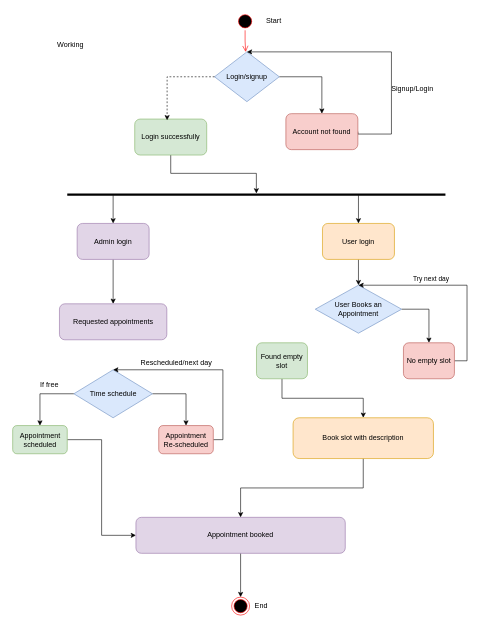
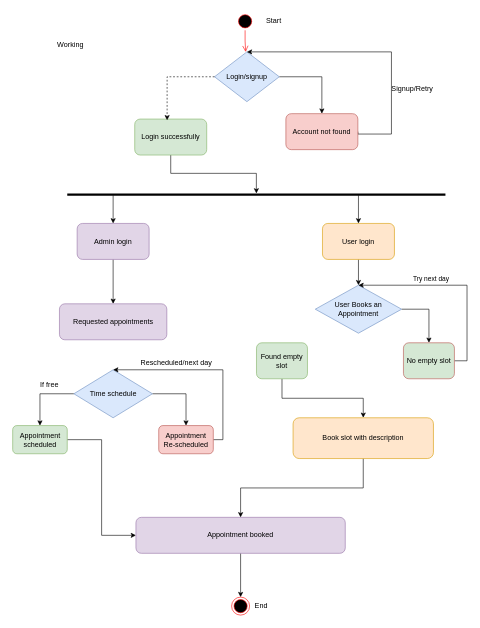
  <mxCell id="0" />
  <mxCell id="1" parent="0" />
  <mxCell id="2" value="" style="ellipse;html=1;shape=startState;fillColor=#000000;strokeColor=#ff0000;" vertex="1" parent="1"><mxGeometry x="393" y="20" width="30" height="30" as="geometry" /></mxCell>
  <mxCell id="3" value="" style="edgeStyle=orthogonalEdgeStyle;html=1;verticalAlign=bottom;endArrow=open;endSize=8;strokeColor=#ff0000;rounded=0;entryX=0.481;entryY=0;entryDx=0;entryDy=0;entryPerimeter=0;" edge="1" source="2" parent="1" target="6"><mxGeometry relative="1" as="geometry"><mxPoint x="408" y="120" as="targetPoint" /></mxGeometry></mxCell>
  <mxCell id="4" value="Start&lt;br&gt;" style="text;html=1;strokeColor=none;fillColor=none;align=center;verticalAlign=middle;whiteSpace=wrap;rounded=0;" vertex="1" parent="1"><mxGeometry x="426" y="20" width="60" height="30" as="geometry" /></mxCell>
  <mxCell id="5" style="edgeStyle=orthogonalEdgeStyle;rounded=0;orthogonalLoop=1;jettySize=auto;html=1;entryX=0.5;entryY=0;entryDx=0;entryDy=0;" edge="1" parent="1" source="6" target="11"><mxGeometry relative="1" as="geometry" /></mxCell>
  <mxCell id="6" value="Login/signup" style="rhombus;whiteSpace=wrap;html=1;fillColor=#dae8fc;strokeColor=#6c8ebf;" vertex="1" parent="1"><mxGeometry x="357" y="86" width="108" height="83" as="geometry" /></mxCell>
  <mxCell id="7" style="edgeStyle=orthogonalEdgeStyle;rounded=0;orthogonalLoop=1;jettySize=auto;html=1;" edge="1" parent="1" source="8" target="13"><mxGeometry relative="1" as="geometry" /></mxCell>
  <mxCell id="8" value="Login successfully" style="rounded=1;whiteSpace=wrap;html=1;fillColor=#d5e8d4;strokeColor=#82b366;" vertex="1" parent="1"><mxGeometry x="224" y="198" width="120" height="60" as="geometry" /></mxCell>
  <mxCell id="9" style="edgeStyle=orthogonalEdgeStyle;rounded=0;orthogonalLoop=1;jettySize=auto;html=1;entryX=0.45;entryY=0.033;entryDx=0;entryDy=0;entryPerimeter=0;dashed=1;" edge="1" parent="1" source="6" target="8"><mxGeometry relative="1" as="geometry" /></mxCell>
  <mxCell id="10" style="edgeStyle=orthogonalEdgeStyle;rounded=0;orthogonalLoop=1;jettySize=auto;html=1;entryX=0.5;entryY=0;entryDx=0;entryDy=0;exitX=1;exitY=0.5;exitDx=0;exitDy=0;" edge="1" parent="1" source="11" target="6"><mxGeometry relative="1" as="geometry"><mxPoint x="651" y="32.5" as="targetPoint" /><mxPoint x="602" y="222.5" as="sourcePoint" /><Array as="points"><mxPoint x="596" y="223" /><mxPoint x="652" y="223" /><mxPoint x="652" y="86" /></Array></mxGeometry></mxCell>
  <mxCell id="11" value="Account not found" style="rounded=1;whiteSpace=wrap;html=1;fillColor=#f8cecc;strokeColor=#b85450;" vertex="1" parent="1"><mxGeometry x="476" y="189" width="120" height="60" as="geometry" /></mxCell>
- <mxCell id="12" value="Signup/Login" style="text;html=1;strokeColor=none;fillColor=none;align=center;verticalAlign=middle;whiteSpace=wrap;rounded=0;" vertex="1" parent="1"><mxGeometry x="657" y="132" width="60" height="30" as="geometry" /></mxCell>
+ <mxCell id="12" value="Signup/Retry" style="text;html=1;strokeColor=none;fillColor=none;align=center;verticalAlign=middle;whiteSpace=wrap;rounded=0;" vertex="1" parent="1"><mxGeometry x="657" y="132" width="60" height="30" as="geometry" /></mxCell>
  <mxCell id="13" value="" style="line;strokeWidth=4;html=1;perimeter=backbonePerimeter;points=[];outlineConnect=0;" vertex="1" parent="1"><mxGeometry x="111.5" y="319" width="630.5" height="10" as="geometry" /></mxCell>
  <mxCell id="14" value="" style="endArrow=classic;html=1;rounded=0;entryX=0.5;entryY=0;entryDx=0;entryDy=0;" edge="1" parent="1" source="13" target="16"><mxGeometry width="50" height="50" relative="1" as="geometry"><mxPoint x="184" y="410" as="sourcePoint" /><mxPoint x="188" y="380" as="targetPoint" /></mxGeometry></mxCell>
  <mxCell id="15" style="edgeStyle=orthogonalEdgeStyle;rounded=0;orthogonalLoop=1;jettySize=auto;html=1;" edge="1" parent="1" source="16" target="29"><mxGeometry relative="1" as="geometry" /></mxCell>
  <mxCell id="16" value="Admin login" style="rounded=1;whiteSpace=wrap;html=1;fillColor=#e1d5e7;strokeColor=#9673a6;" vertex="1" parent="1"><mxGeometry x="128" y="372" width="120" height="60" as="geometry" /></mxCell>
  <mxCell id="17" style="edgeStyle=orthogonalEdgeStyle;rounded=0;orthogonalLoop=1;jettySize=auto;html=1;" edge="1" parent="1" source="18" target="21"><mxGeometry relative="1" as="geometry" /></mxCell>
  <mxCell id="18" value="User login" style="rounded=1;whiteSpace=wrap;html=1;fillColor=#ffe6cc;strokeColor=#d79b00;" vertex="1" parent="1"><mxGeometry x="537" y="372" width="120" height="60" as="geometry" /></mxCell>
  <mxCell id="19" value="" style="endArrow=classic;html=1;rounded=0;entryX=0.5;entryY=0;entryDx=0;entryDy=0;" edge="1" parent="1" source="13" target="18"><mxGeometry width="50" height="50" relative="1" as="geometry"><mxPoint x="417" y="403" as="sourcePoint" /><mxPoint x="507" y="364" as="targetPoint" /></mxGeometry></mxCell>
  <mxCell id="20" style="edgeStyle=orthogonalEdgeStyle;rounded=0;orthogonalLoop=1;jettySize=auto;html=1;entryX=0.5;entryY=0;entryDx=0;entryDy=0;" edge="1" parent="1" source="21" target="26"><mxGeometry relative="1" as="geometry" /></mxCell>
  <mxCell id="21" value="User Books an Appointment" style="rhombus;whiteSpace=wrap;html=1;fillColor=#dae8fc;strokeColor=#6c8ebf;" vertex="1" parent="1"><mxGeometry x="525" y="475" width="144" height="80" as="geometry" /></mxCell>
  <mxCell id="22" style="edgeStyle=orthogonalEdgeStyle;rounded=0;orthogonalLoop=1;jettySize=auto;html=1;" edge="1" parent="1" source="23" target="28"><mxGeometry relative="1" as="geometry" /></mxCell>
  <mxCell id="23" value="Found empty slot" style="rounded=1;whiteSpace=wrap;html=1;fillColor=#d5e8d4;strokeColor=#82b366;" vertex="1" parent="1"><mxGeometry x="427" y="571" width="85" height="60" as="geometry" /></mxCell>
  <mxCell id="24" style="edgeStyle=orthogonalEdgeStyle;rounded=0;orthogonalLoop=1;jettySize=auto;html=1;entryX=0.5;entryY=0;entryDx=0;entryDy=0;" edge="1" parent="1" source="26" target="21"><mxGeometry relative="1" as="geometry"><mxPoint x="777" y="396" as="targetPoint" /><Array as="points"><mxPoint x="778" y="601" /><mxPoint x="778" y="475" /></Array></mxGeometry></mxCell>
  <mxCell id="25" value="Try next day" style="edgeLabel;html=1;align=center;verticalAlign=middle;resizable=0;points=[];" vertex="1" connectable="0" parent="24"><mxGeometry x="0.559" y="-1" relative="1" as="geometry"><mxPoint x="48" y="-11" as="offset" /></mxGeometry></mxCell>
- <mxCell id="26" value="No empty slot" style="rounded=1;whiteSpace=wrap;html=1;fillColor=#f8cecc;strokeColor=#b85450;" vertex="1" parent="1"><mxGeometry x="672" y="571" width="85" height="60" as="geometry" /></mxCell>
+ <mxCell id="26" value="No empty slot" style="rounded=1;whiteSpace=wrap;html=1;fillColor=#d5e8d4;strokeColor=#b85450;" vertex="1" parent="1"><mxGeometry x="672" y="571" width="85" height="60" as="geometry" /></mxCell>
  <mxCell id="27" style="edgeStyle=orthogonalEdgeStyle;rounded=0;orthogonalLoop=1;jettySize=auto;html=1;" edge="1" parent="1" source="28" target="39"><mxGeometry relative="1" as="geometry" /></mxCell>
  <mxCell id="28" value="Book slot with description" style="rounded=1;whiteSpace=wrap;html=1;fillColor=#ffe6cc;strokeColor=#d79b00;" vertex="1" parent="1"><mxGeometry x="488" y="696" width="234" height="68" as="geometry" /></mxCell>
  <mxCell id="29" value="Requested appointments" style="rounded=1;whiteSpace=wrap;html=1;fillColor=#e1d5e7;strokeColor=#9673a6;" vertex="1" parent="1"><mxGeometry x="98.5" y="506" width="179" height="60" as="geometry" /></mxCell>
  <mxCell id="30" style="edgeStyle=orthogonalEdgeStyle;rounded=0;orthogonalLoop=1;jettySize=auto;html=1;entryX=0.5;entryY=0;entryDx=0;entryDy=0;" edge="1" parent="1" source="32" target="34"><mxGeometry relative="1" as="geometry" /></mxCell>
  <mxCell id="31" style="edgeStyle=orthogonalEdgeStyle;rounded=0;orthogonalLoop=1;jettySize=auto;html=1;entryX=0.5;entryY=0;entryDx=0;entryDy=0;" edge="1" parent="1" source="32" target="36"><mxGeometry relative="1" as="geometry" /></mxCell>
  <mxCell id="32" value="Time schedule" style="rhombus;whiteSpace=wrap;html=1;fillColor=#dae8fc;strokeColor=#6c8ebf;" vertex="1" parent="1"><mxGeometry x="122.5" y="616" width="131" height="80" as="geometry" /></mxCell>
  <mxCell id="33" style="edgeStyle=orthogonalEdgeStyle;rounded=0;orthogonalLoop=1;jettySize=auto;html=1;entryX=0;entryY=0.5;entryDx=0;entryDy=0;" edge="1" parent="1" source="34" target="39"><mxGeometry relative="1" as="geometry"><mxPoint x="66" y="823.6" as="targetPoint" /></mxGeometry></mxCell>
  <mxCell id="34" value="Appointment scheduled" style="rounded=1;whiteSpace=wrap;html=1;fillColor=#d5e8d4;strokeColor=#82b366;" vertex="1" parent="1"><mxGeometry x="20.5" y="709" width="91" height="47" as="geometry" /></mxCell>
  <mxCell id="35" style="edgeStyle=orthogonalEdgeStyle;rounded=0;orthogonalLoop=1;jettySize=auto;html=1;entryX=0.5;entryY=0;entryDx=0;entryDy=0;" edge="1" parent="1" source="36" target="32"><mxGeometry relative="1" as="geometry"><mxPoint x="370" y="574" as="targetPoint" /><Array as="points"><mxPoint x="371" y="733" /><mxPoint x="371" y="616" /></Array></mxGeometry></mxCell>
  <mxCell id="36" value="Appointment Re-scheduled" style="rounded=1;whiteSpace=wrap;html=1;fillColor=#f8cecc;strokeColor=#b85450;" vertex="1" parent="1"><mxGeometry x="264" y="709" width="91" height="47" as="geometry" /></mxCell>
  <mxCell id="37" value="Rescheduled/next day" style="text;html=1;strokeColor=none;fillColor=none;align=center;verticalAlign=middle;whiteSpace=wrap;rounded=0;" vertex="1" parent="1"><mxGeometry x="229" y="589" width="129" height="30" as="geometry" /></mxCell>
  <mxCell id="38" style="edgeStyle=orthogonalEdgeStyle;rounded=0;orthogonalLoop=1;jettySize=auto;html=1;" edge="1" parent="1" source="39" target="41"><mxGeometry relative="1" as="geometry" /></mxCell>
  <mxCell id="39" value="Appointment booked" style="rounded=1;whiteSpace=wrap;html=1;fillColor=#e1d5e7;strokeColor=#9673a6;" vertex="1" parent="1"><mxGeometry x="226" y="862" width="349" height="60" as="geometry" /></mxCell>
  <mxCell id="40" value="If free" style="text;html=1;strokeColor=none;fillColor=none;align=center;verticalAlign=middle;whiteSpace=wrap;rounded=0;" vertex="1" parent="1"><mxGeometry x="52" y="626" width="60" height="30" as="geometry" /></mxCell>
  <mxCell id="41" value="" style="ellipse;html=1;shape=endState;fillColor=#000000;strokeColor=#ff0000;" vertex="1" parent="1"><mxGeometry x="385.5" y="995" width="30" height="30" as="geometry" /></mxCell>
  <mxCell id="42" value="End" style="text;html=1;strokeColor=none;fillColor=none;align=center;verticalAlign=middle;whiteSpace=wrap;rounded=0;" vertex="1" parent="1"><mxGeometry x="405" y="995" width="60" height="30" as="geometry" /></mxCell>
  <mxCell id="43" value="Working" style="text;html=1;strokeColor=none;fillColor=none;align=center;verticalAlign=middle;whiteSpace=wrap;rounded=0;" vertex="1" parent="1"><mxGeometry x="87" y="60" width="60" height="30" as="geometry" /></mxCell>
